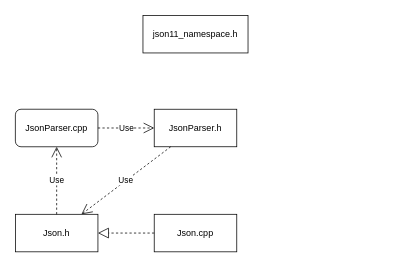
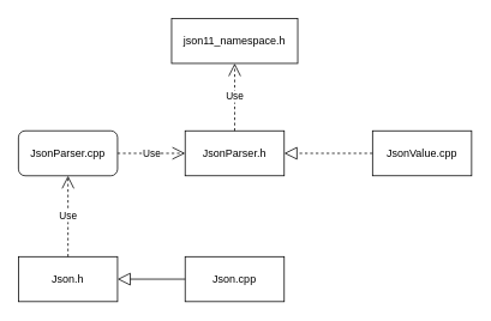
  <mxCell id="0" />
  <mxCell id="1" parent="0" />
  <mxCell id="2" value="JsonParser.cpp" style="html=1;whiteSpace=wrap;rounded=1;" parent="1" vertex="1"><mxGeometry x="20" y="145" width="110" height="50" as="geometry" /></mxCell>
  <mxCell id="3" value="json11_namespace.h" style="html=1;whiteSpace=wrap;" parent="1" vertex="1"><mxGeometry x="190" y="20" width="140" height="50" as="geometry" /></mxCell>
  <mxCell id="4" value="JsonParser.h" style="html=1;whiteSpace=wrap;" parent="1" vertex="1"><mxGeometry x="205" y="145" width="110" height="50" as="geometry" /></mxCell>
- <mxCell id="5" value="Use" style="endArrow=open;endSize=12;dashed=1;html=1;rounded=0;" parent="1" source="4" target="9" edge="1"><mxGeometry width="160" relative="1" as="geometry"><mxPoint x="-50" y="140" as="sourcePoint" /><mxPoint x="110" y="140" as="targetPoint" /></mxGeometry></mxCell>
+ <mxCell id="5" value="Use" style="endArrow=open;endSize=12;dashed=1;html=1;rounded=0;" parent="1" source="4" target="3" edge="1"><mxGeometry width="160" relative="1" as="geometry"><mxPoint x="-50" y="140" as="sourcePoint" /><mxPoint x="110" y="140" as="targetPoint" /></mxGeometry></mxCell>
+ <mxCell id="6" value="JsonValue.cpp" style="html=1;whiteSpace=wrap;" parent="1" vertex="1"><mxGeometry x="413" y="145" width="110" height="50" as="geometry" /></mxCell>
+ <mxCell id="7" value="" style="endArrow=block;dashed=1;endFill=0;endSize=12;html=1;rounded=0;" parent="1" source="6" target="4" edge="1"><mxGeometry width="160" relative="1" as="geometry"><mxPoint x="-100" y="200" as="sourcePoint" /><mxPoint x="60" y="200" as="targetPoint" /></mxGeometry></mxCell>
  <mxCell id="8" value="Use" style="endArrow=open;endSize=12;dashed=1;html=1;rounded=0;" parent="1" source="2" target="4" edge="1"><mxGeometry width="160" relative="1" as="geometry"><mxPoint x="130" y="-85" as="sourcePoint" /><mxPoint x="60" y="-45" as="targetPoint" /></mxGeometry></mxCell>
  <mxCell id="9" value="Json.h" style="html=1;whiteSpace=wrap;" parent="1" vertex="1"><mxGeometry x="20" y="285" width="110" height="50" as="geometry" /></mxCell>
  <mxCell id="10" value="Use" style="endArrow=open;endSize=12;dashed=1;html=1;rounded=0;" parent="1" source="9" target="2" edge="1"><mxGeometry width="160" relative="1" as="geometry"><mxPoint x="120" y="215" as="sourcePoint" /><mxPoint x="280" y="215" as="targetPoint" /></mxGeometry></mxCell>
  <mxCell id="11" value="Json.cpp" style="html=1;whiteSpace=wrap;" parent="1" vertex="1"><mxGeometry x="205" y="285" width="110" height="50" as="geometry" /></mxCell>
- <mxCell id="12" value="" style="endArrow=block;dashed=1;endFill=0;endSize=12;html=1;rounded=0;" parent="1" source="11" target="9" edge="1"><mxGeometry width="160" relative="1" as="geometry"><mxPoint x="120" y="215" as="sourcePoint" /><mxPoint x="280" y="215" as="targetPoint" /></mxGeometry></mxCell>
+ <mxCell id="12" value="" style="endArrow=block;dashed=0;endFill=0;endSize=12;html=1;rounded=0;" parent="1" source="11" target="9" edge="1"><mxGeometry width="160" relative="1" as="geometry"><mxPoint x="120" y="215" as="sourcePoint" /><mxPoint x="280" y="215" as="targetPoint" /></mxGeometry></mxCell>
